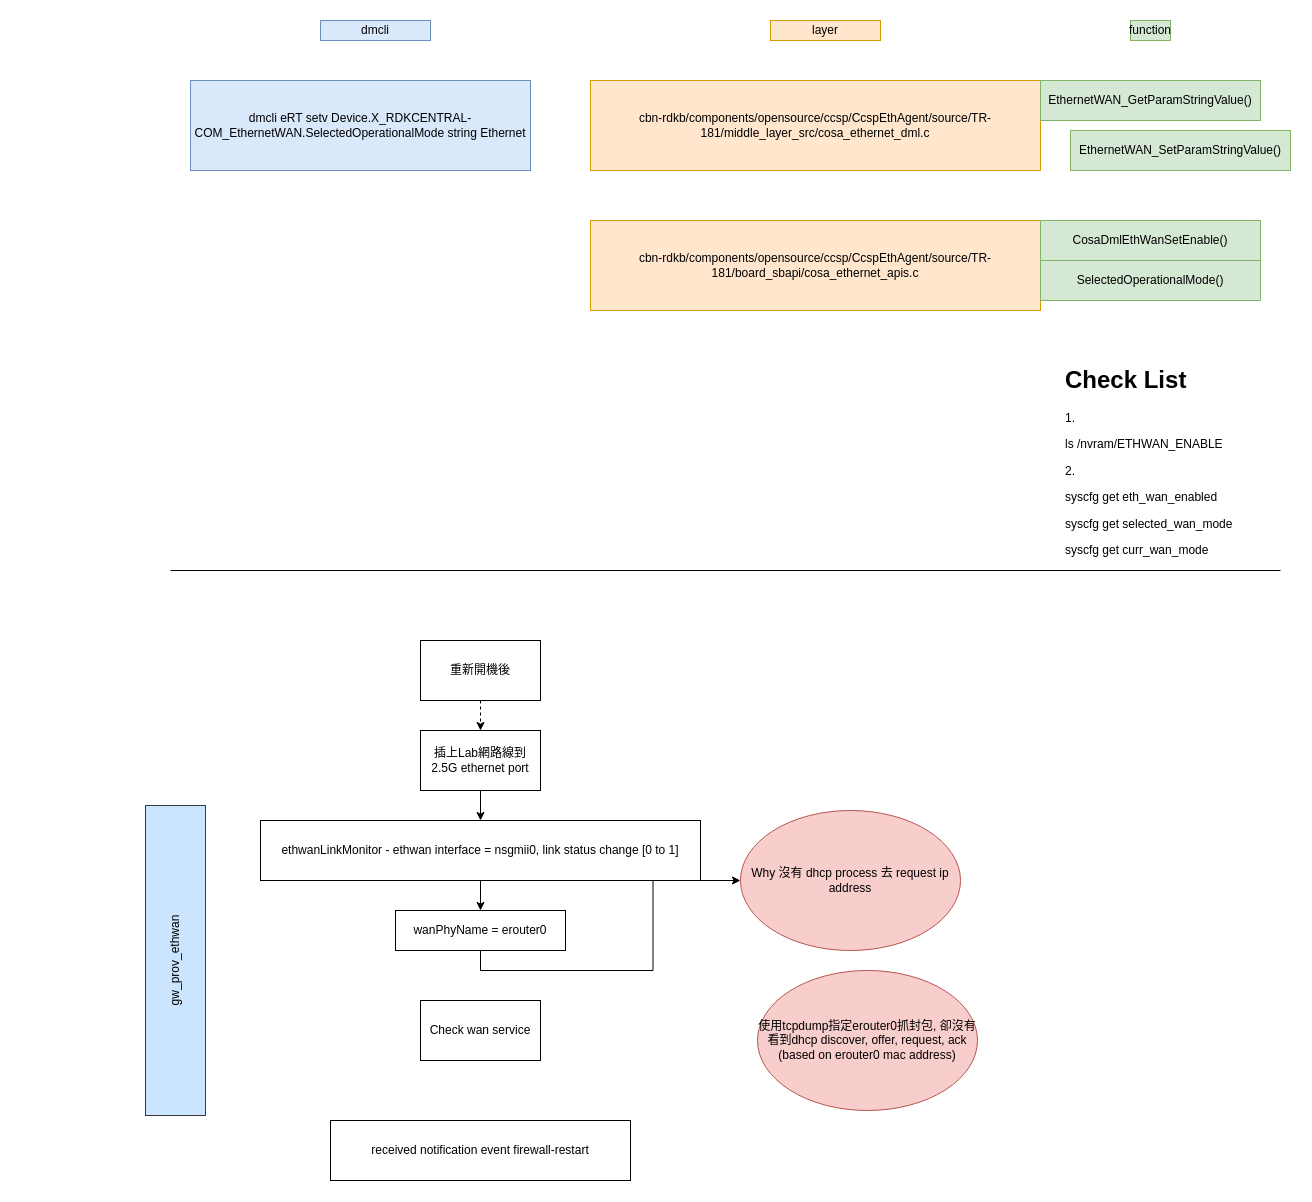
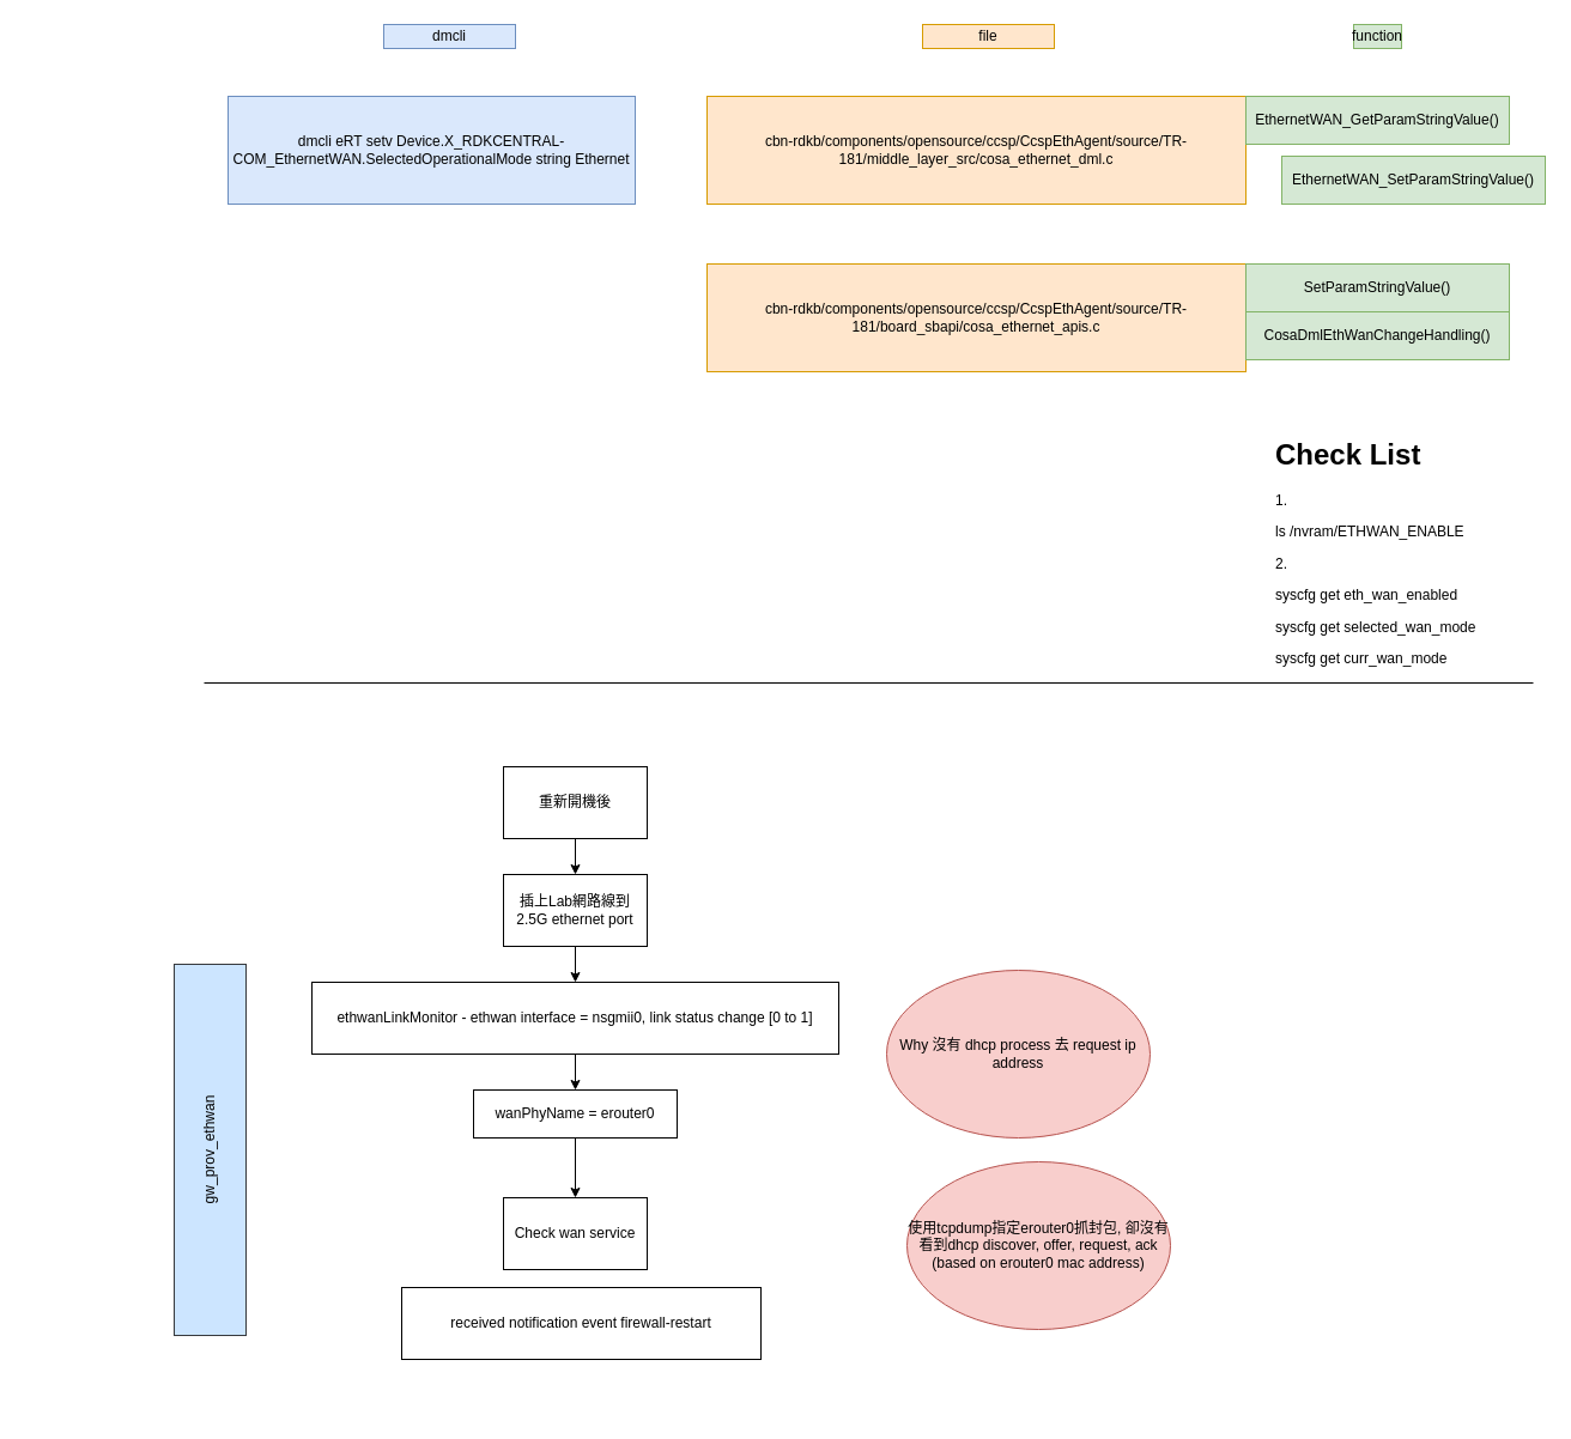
  <mxCell id="0" />
  <mxCell id="1" parent="0" />
  <mxCell id="2" value="dmcli eRT setv Device.X_RDKCENTRAL-COM_EthernetWAN.SelectedOperationalMode string Ethernet" style="rounded=0;whiteSpace=wrap;html=1;fillColor=#dae8fc;strokeColor=#6c8ebf;" vertex="1" parent="1"><mxGeometry x="190" y="80" width="340" height="90" as="geometry" /></mxCell>
  <mxCell id="3" value="cbn-rdkb/components/opensource/ccsp/CcspEthAgent/source/TR-181/middle_layer_src/cosa_ethernet_dml.c" style="rounded=0;whiteSpace=wrap;html=1;fillColor=#ffe6cc;strokeColor=#d79b00;" vertex="1" parent="1"><mxGeometry x="590" y="80" width="450" height="90" as="geometry" /></mxCell>
  <mxCell id="4" value="dmcli" style="text;html=1;strokeColor=#6c8ebf;fillColor=#dae8fc;align=center;verticalAlign=middle;whiteSpace=wrap;rounded=0;" vertex="1" parent="1"><mxGeometry x="320" y="20" width="110" height="20" as="geometry" /></mxCell>
- <mxCell id="5" value="layer" style="text;html=1;strokeColor=#d79b00;fillColor=#ffe6cc;align=center;verticalAlign=middle;whiteSpace=wrap;rounded=0;" vertex="1" parent="1"><mxGeometry x="770" y="20" width="110" height="20" as="geometry" /></mxCell>
+ <mxCell id="5" value="file" style="text;html=1;strokeColor=#d79b00;fillColor=#ffe6cc;align=center;verticalAlign=middle;whiteSpace=wrap;rounded=0;" vertex="1" parent="1"><mxGeometry x="770" y="20" width="110" height="20" as="geometry" /></mxCell>
  <mxCell id="6" value="EthernetWAN_GetParamStringValue()" style="rounded=0;whiteSpace=wrap;html=1;fillColor=#d5e8d4;strokeColor=#82b366;" vertex="1" parent="1"><mxGeometry x="1040" y="80" width="220" height="40" as="geometry" /></mxCell>
  <mxCell id="7" value="EthernetWAN_SetParamStringValue()" style="rounded=0;whiteSpace=wrap;html=1;fillColor=#d5e8d4;strokeColor=#82b366;" vertex="1" parent="1"><mxGeometry x="1070" y="130" width="220" height="40" as="geometry" /></mxCell>
  <mxCell id="8" value="function" style="text;html=1;strokeColor=#82b366;fillColor=#d5e8d4;align=center;verticalAlign=middle;whiteSpace=wrap;rounded=0;" vertex="1" parent="1"><mxGeometry x="1130" y="20" width="40" height="20" as="geometry" /></mxCell>
  <mxCell id="9" value="cbn-rdkb/components/opensource/ccsp/CcspEthAgent/source/TR-181/board_sbapi/cosa_ethernet_apis.c" style="rounded=0;whiteSpace=wrap;html=1;fillColor=#ffe6cc;strokeColor=#d79b00;" vertex="1" parent="1"><mxGeometry x="590" y="220" width="450" height="90" as="geometry" /></mxCell>
- <mxCell id="10" value="CosaDmlEthWanSetEnable()" style="rounded=0;whiteSpace=wrap;html=1;fillColor=#d5e8d4;strokeColor=#82b366;" vertex="1" parent="1"><mxGeometry x="1040" y="220" width="220" height="40" as="geometry" /></mxCell>
+ <mxCell id="10" value="SetParamStringValue()" style="rounded=0;whiteSpace=wrap;html=1;fillColor=#d5e8d4;strokeColor=#82b366;" vertex="1" parent="1"><mxGeometry x="1040" y="220" width="220" height="40" as="geometry" /></mxCell>
  <mxCell id="11" value="&lt;h1&gt;Check List&lt;/h1&gt;&lt;p&gt;1.&amp;nbsp;&lt;/p&gt;&lt;p&gt;ls /nvram/ETHWAN_ENABLE&lt;/p&gt;&lt;p&gt;2.&amp;nbsp;&lt;/p&gt;&lt;p&gt;syscfg get eth_wan_enabled&lt;/p&gt;&lt;p&gt;syscfg get&amp;nbsp;selected_wan_mode&lt;/p&gt;&lt;p&gt;syscfg get&amp;nbsp;curr_wan_mode&lt;/p&gt;" style="text;html=1;strokeColor=none;fillColor=none;spacing=5;spacingTop=-20;whiteSpace=wrap;overflow=hidden;rounded=0;" vertex="1" parent="1"><mxGeometry x="1060" y="360" width="190" height="200" as="geometry" /></mxCell>
- <mxCell id="12" value="SelectedOperationalMode()" style="rounded=0;whiteSpace=wrap;html=1;fillColor=#d5e8d4;strokeColor=#82b366;" vertex="1" parent="1"><mxGeometry x="1040" y="260" width="220" height="40" as="geometry" /></mxCell>
+ <mxCell id="12" value="CosaDmlEthWanChangeHandling()" style="rounded=0;whiteSpace=wrap;html=1;fillColor=#d5e8d4;strokeColor=#82b366;" vertex="1" parent="1"><mxGeometry x="1040" y="260" width="220" height="40" as="geometry" /></mxCell>
  <mxCell id="13" value="" style="endArrow=none;html=1;" edge="1" parent="1"><mxGeometry width="50" height="50" relative="1" as="geometry"><mxPoint x="170" y="570" as="sourcePoint" /><mxPoint x="1280" y="570" as="targetPoint" /></mxGeometry></mxCell>
  <mxCell id="14" style="edgeStyle=orthogonalEdgeStyle;rounded=0;orthogonalLoop=1;jettySize=auto;html=1;exitX=0.5;exitY=1;exitDx=0;exitDy=0;entryX=0.5;entryY=0;entryDx=0;entryDy=0;" edge="1" parent="1" source="15" target="18"><mxGeometry relative="1" as="geometry" /></mxCell>
  <mxCell id="15" value="插上Lab網路線到2.5G ethernet port" style="rounded=0;whiteSpace=wrap;html=1;" vertex="1" parent="1"><mxGeometry x="420" y="730" width="120" height="60" as="geometry" /></mxCell>
  <mxCell id="16" value="gw_prov_ethwan" style="rounded=0;whiteSpace=wrap;html=1;rotation=-90;fillColor=#cce5ff;strokeColor=#36393d;" vertex="1" parent="1"><mxGeometry x="20" y="930" width="310" height="60" as="geometry" /></mxCell>
  <mxCell id="17" style="edgeStyle=orthogonalEdgeStyle;rounded=0;orthogonalLoop=1;jettySize=auto;html=1;exitX=0.5;exitY=1;exitDx=0;exitDy=0;" edge="1" parent="1" source="18" target="22"><mxGeometry relative="1" as="geometry" /></mxCell>
  <mxCell id="18" value="ethwanLinkMonitor - ethwan interface = nsgmii0, link status change [0 to 1]" style="rounded=0;whiteSpace=wrap;html=1;" vertex="1" parent="1"><mxGeometry x="260" y="820" width="440" height="60" as="geometry" /></mxCell>
- <mxCell id="19" style="edgeStyle=orthogonalEdgeStyle;rounded=0;orthogonalLoop=1;jettySize=auto;html=1;exitX=0.5;exitY=1;exitDx=0;exitDy=0;entryX=0.5;entryY=0;entryDx=0;entryDy=0;dashed=1;" edge="1" parent="1" source="20" target="15"><mxGeometry relative="1" as="geometry" /></mxCell>
+ <mxCell id="19" style="edgeStyle=orthogonalEdgeStyle;rounded=0;orthogonalLoop=1;jettySize=auto;html=1;exitX=0.5;exitY=1;exitDx=0;exitDy=0;entryX=0.5;entryY=0;entryDx=0;entryDy=0;" edge="1" parent="1" source="20" target="15"><mxGeometry relative="1" as="geometry" /></mxCell>
  <mxCell id="20" value="重新開機後" style="rounded=0;whiteSpace=wrap;html=1;" vertex="1" parent="1"><mxGeometry x="420" y="640" width="120" height="60" as="geometry" /></mxCell>
- <mxCell id="21" style="edgeStyle=orthogonalEdgeStyle;rounded=0;orthogonalLoop=1;jettySize=auto;html=1;exitX=0.5;exitY=1;exitDx=0;exitDy=0;" edge="1" parent="1" source="22" target="24"><mxGeometry relative="1" as="geometry" /></mxCell>
+ <mxCell id="21" style="edgeStyle=orthogonalEdgeStyle;rounded=0;orthogonalLoop=1;jettySize=auto;html=1;exitX=0.5;exitY=1;exitDx=0;exitDy=0;entryX=0.5;entryY=0;entryDx=0;entryDy=0;" edge="1" parent="1" source="22" target="23"><mxGeometry relative="1" as="geometry" /></mxCell>
  <mxCell id="22" value="wanPhyName = erouter0" style="rounded=0;whiteSpace=wrap;html=1;" vertex="1" parent="1"><mxGeometry x="395" y="910" width="170" height="40" as="geometry" /></mxCell>
  <mxCell id="23" value="Check wan service" style="rounded=0;whiteSpace=wrap;html=1;" vertex="1" parent="1"><mxGeometry x="420" y="1000" width="120" height="60" as="geometry" /></mxCell>
  <mxCell id="24" value="Why 沒有 dhcp process 去 request ip address" style="ellipse;whiteSpace=wrap;html=1;fillColor=#f8cecc;strokeColor=#b85450;" vertex="1" parent="1"><mxGeometry x="740" y="810" width="220" height="140" as="geometry" /></mxCell>
- <mxCell id="25" value="received notification event firewall-restart" style="rounded=0;whiteSpace=wrap;html=1;" vertex="1" parent="1"><mxGeometry x="330" y="1120" width="300" height="60" as="geometry" /></mxCell>
+ <mxCell id="25" value="received notification event firewall-restart" style="rounded=0;whiteSpace=wrap;html=1;" vertex="1" parent="1"><mxGeometry x="335" y="1075" width="300" height="60" as="geometry" /></mxCell>
  <mxCell id="26" value="使用tcpdump指定erouter0抓封包, 卻沒有看到dhcp discover, offer, request, ack (based on erouter0 mac address)" style="ellipse;whiteSpace=wrap;html=1;fillColor=#f8cecc;strokeColor=#b85450;" vertex="1" parent="1"><mxGeometry x="757" y="970" width="220" height="140" as="geometry" /></mxCell>
